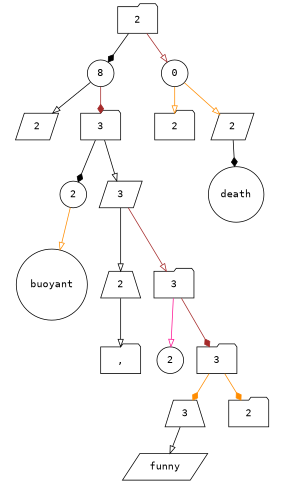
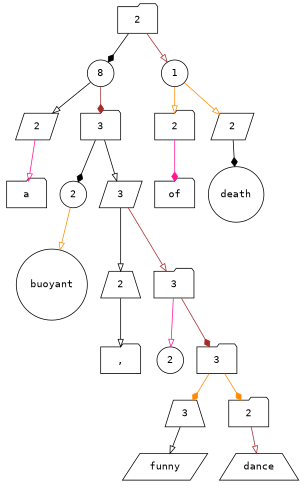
  digraph {
    fontname="DejaVu Sans Mono"
    node [fontname="DejaVu Sans Mono" shape=folder]
    edge [arrowhead=onormal color=black fontname="DejaVu Sans Mono"]
    n1 [label=2]
    n2 [label=8 shape=circle]
-   n3 [label=0 shape=circle]
+   n3 [label=1 shape=circle]
    n4 [label=2 shape=parallelogram]
    n5 [label=3]
    n6 [label=2]
    n7 [label=2 shape=parallelogram]
+   n8 [label=a]
    n9 [label=2 shape=circle]
    n10 [label=3 shape=parallelogram]
+   n11 [label=of]
    n12 [label=death shape=circle]
    n13 [label=buoyant shape=circle]
    n14 [label=2 shape=trapezium]
    n15 [label=3]
    n16 [label=","]
    n17 [label=2 shape=circle]
    n18 [label=3]
    n19 [label=3 shape=trapezium]
    n20 [label=2]
    n21 [label=funny shape=parallelogram]
+   n22 [label=dance shape=trapezium]
    n1 -> n2 [arrowhead=diamond]
    n1 -> n3 [color=brown]
    n2 -> n4
    n2 -> n5 [arrowhead=diamond color=brown]
    n3 -> n6 [color=darkorange]
    n3 -> n7 [color=darkorange]
+   n4 -> n8 [color=deeppink]
    n5 -> n9 [arrowhead=diamond]
    n5 -> n10
+   n6 -> n11 [arrowhead=diamond color=deeppink]
    n7 -> n12 [arrowhead=diamond]
    n9 -> n13 [color=darkorange]
    n10 -> n14
    n10 -> n15 [color=brown]
    n14 -> n16
    n15 -> n17 [color=deeppink]
    n15 -> n18 [arrowhead=diamond color=brown]
    n18 -> n19 [arrowhead=diamond color=darkorange]
    n18 -> n20 [arrowhead=diamond color=darkorange]
    n19 -> n21
+   n20 -> n22 [color=brown]
  }
